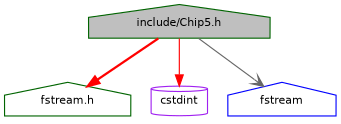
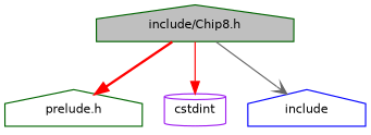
  digraph {
    node [color=darkgreen fillcolor=white fontname=Helvetica fontsize=10 shape=house style=filled]
    edge [arrowhead=normal color=red fontname=Helvetica fontsize=10 labelfontname=Helvetica labelfontsize=10 style=solid]
-   n1 [fillcolor=grey75 fontcolor=black height=0.2 label="include/Chip5.h" width=0.4]
-   n2 [height=0.2 label="fstream.h" width=0.4]
+   n1 [fillcolor=grey75 fontcolor=black height=0.2 label="include/Chip8.h" width=0.4]
+   n2 [height=0.2 label="prelude.h" width=0.4]
    n3 [color=purple height=0.2 label=cstdint shape=cylinder width=0.4]
-   n4 [color=blue height=0.2 label=fstream width=0.4]
+   n4 [color=blue height=0.2 label=include width=0.4]
    n1 -> n2 [style=bold]
    n1 -> n3
    n1 -> n4 [arrowhead=vee color=gray40]
  }
